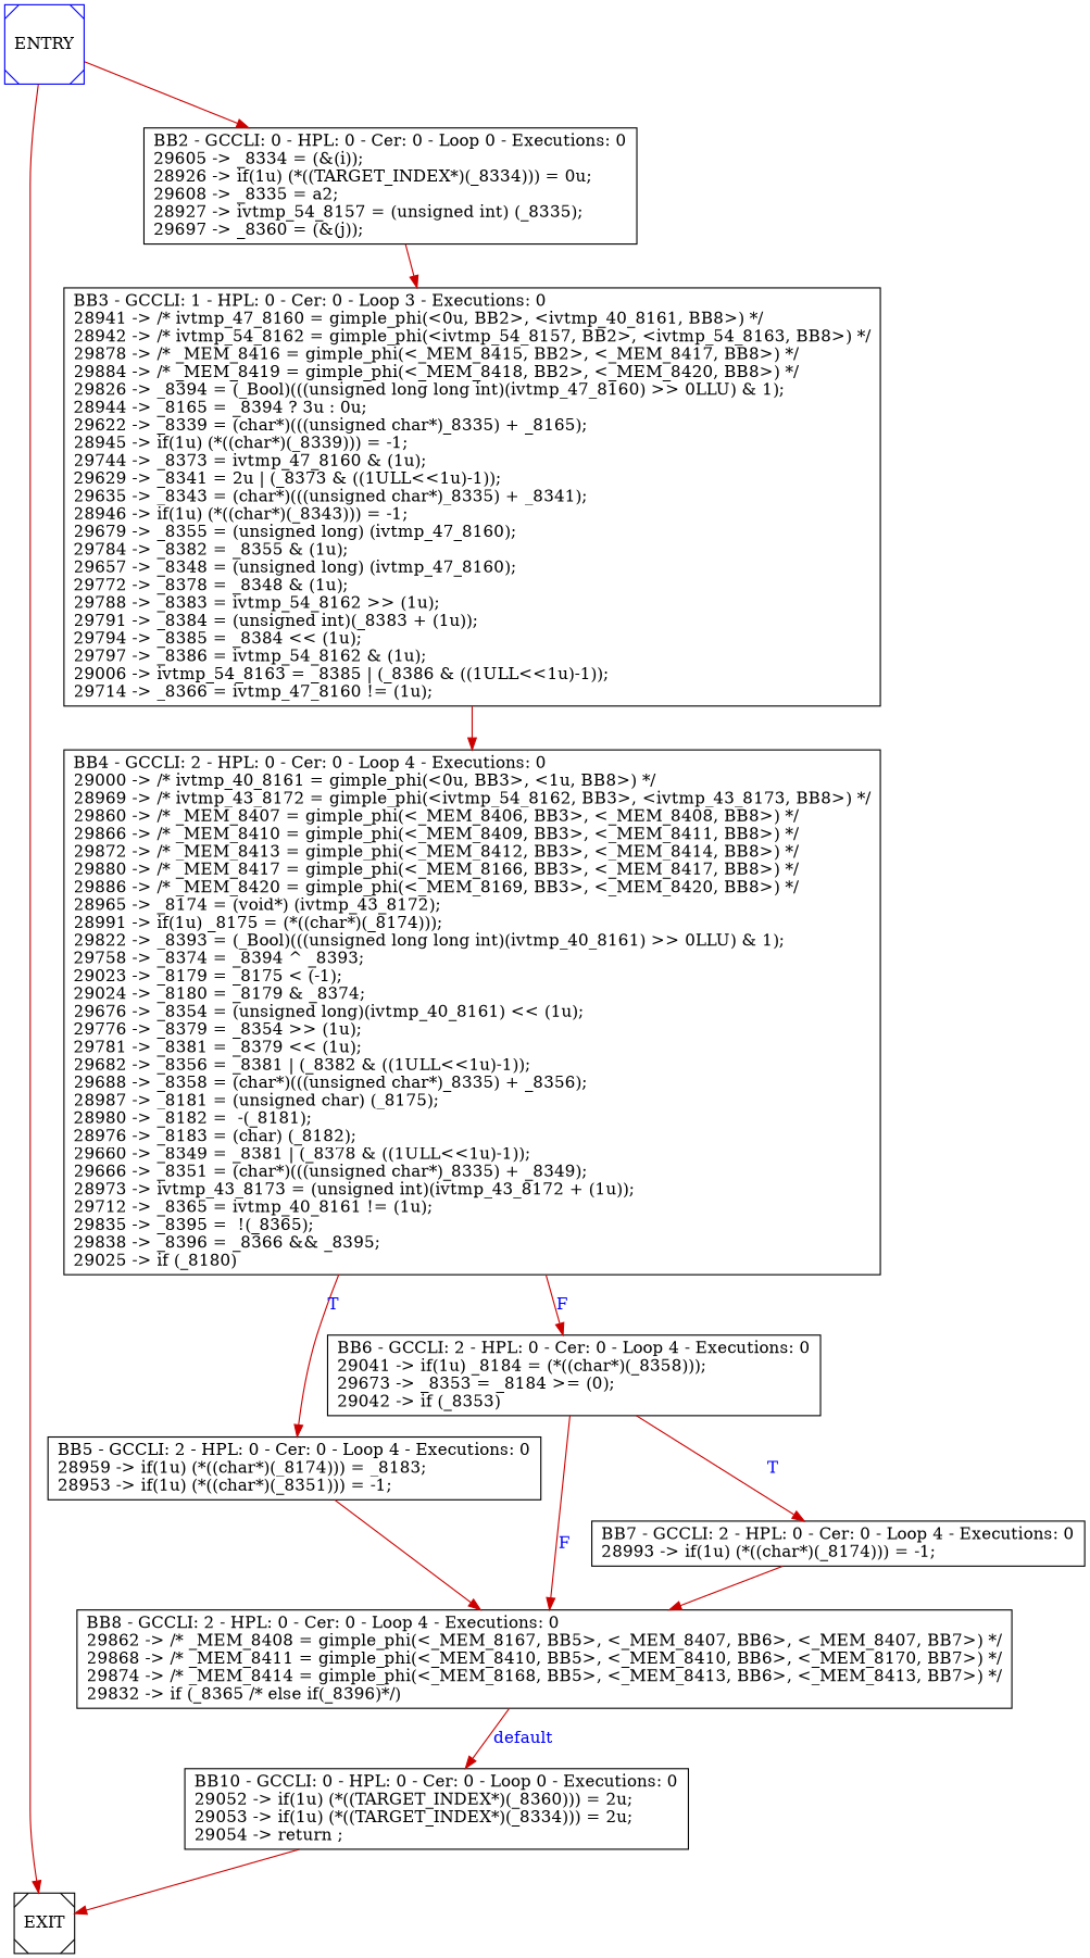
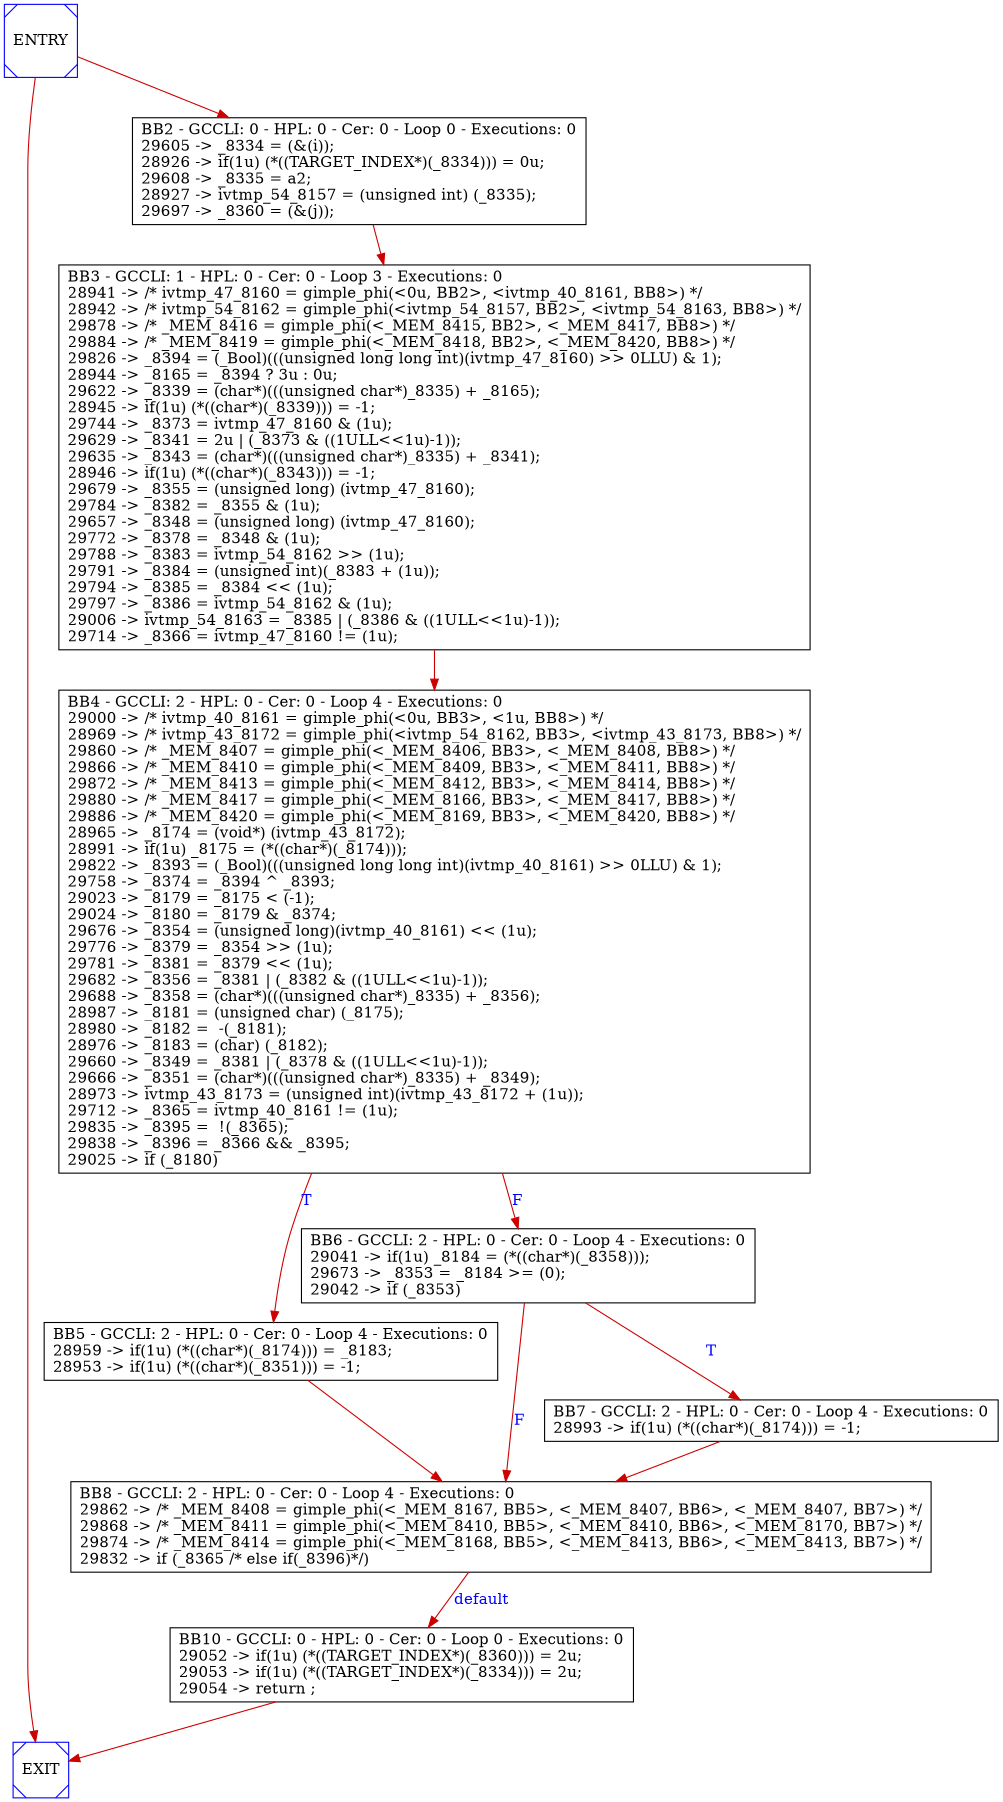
  digraph {
    node [shape=box]
    edge [color=red3 fontcolor=blue]
    n1 [color=blue label=ENTRY shape=Msquare]
-   n2 [color=black label=EXIT shape=Msquare]
+   n2 [color=blue label=EXIT shape=Msquare]
    n3 [label="BB2 - GCCLI: 0 - HPL: 0 - Cer: 0 - Loop 0 - Executions: 0\n29605 -> _8334 = (&(i));\l28926 -> if(1u) (*((TARGET_INDEX*)(_8334))) = 0u;\l29608 -> _8335 = a2;\l28927 -> ivtmp_54_8157 = (unsigned int) (_8335);\l29697 -> _8360 = (&(j));\l"]
    n4 [label="BB3 - GCCLI: 1 - HPL: 0 - Cer: 0 - Loop 3 - Executions: 0\l28941 -> /* ivtmp_47_8160 = gimple_phi(<0u, BB2>, <ivtmp_40_8161, BB8>) */\l28942 -> /* ivtmp_54_8162 = gimple_phi(<ivtmp_54_8157, BB2>, <ivtmp_54_8163, BB8>) */\l29878 -> /* _MEM_8416 = gimple_phi(<_MEM_8415, BB2>, <_MEM_8417, BB8>) */\l29884 -> /* _MEM_8419 = gimple_phi(<_MEM_8418, BB2>, <_MEM_8420, BB8>) */\l29826 -> _8394 = (_Bool)(((unsigned long long int)(ivtmp_47_8160) >> 0LLU) & 1);\l28944 -> _8165 = _8394 ? 3u : 0u;\l29622 -> _8339 = (char*)(((unsigned char*)_8335) + _8165);\l28945 -> if(1u) (*((char*)(_8339))) = -1;\l29744 -> _8373 = ivtmp_47_8160 & (1u);\l29629 -> _8341 = 2u | (_8373 & ((1ULL<<1u)-1));\l29635 -> _8343 = (char*)(((unsigned char*)_8335) + _8341);\l28946 -> if(1u) (*((char*)(_8343))) = -1;\l29679 -> _8355 = (unsigned long) (ivtmp_47_8160);\l29784 -> _8382 = _8355 & (1u);\l29657 -> _8348 = (unsigned long) (ivtmp_47_8160);\l29772 -> _8378 = _8348 & (1u);\l29788 -> _8383 = ivtmp_54_8162 >> (1u);\l29791 -> _8384 = (unsigned int)(_8383 + (1u));\l29794 -> _8385 = _8384 << (1u);\l29797 -> _8386 = ivtmp_54_8162 & (1u);\l29006 -> ivtmp_54_8163 = _8385 | (_8386 & ((1ULL<<1u)-1));\l29714 -> _8366 = ivtmp_47_8160 != (1u);\l"]
    n5 [label="BB4 - GCCLI: 2 - HPL: 0 - Cer: 0 - Loop 4 - Executions: 0\l29000 -> /* ivtmp_40_8161 = gimple_phi(<0u, BB3>, <1u, BB8>) */\l28969 -> /* ivtmp_43_8172 = gimple_phi(<ivtmp_54_8162, BB3>, <ivtmp_43_8173, BB8>) */\l29860 -> /* _MEM_8407 = gimple_phi(<_MEM_8406, BB3>, <_MEM_8408, BB8>) */\l29866 -> /* _MEM_8410 = gimple_phi(<_MEM_8409, BB3>, <_MEM_8411, BB8>) */\l29872 -> /* _MEM_8413 = gimple_phi(<_MEM_8412, BB3>, <_MEM_8414, BB8>) */\l29880 -> /* _MEM_8417 = gimple_phi(<_MEM_8166, BB3>, <_MEM_8417, BB8>) */\l29886 -> /* _MEM_8420 = gimple_phi(<_MEM_8169, BB3>, <_MEM_8420, BB8>) */\l28965 -> _8174 = (void*) (ivtmp_43_8172);\l28991 -> if(1u) _8175 = (*((char*)(_8174)));\l29822 -> _8393 = (_Bool)(((unsigned long long int)(ivtmp_40_8161) >> 0LLU) & 1);\l29758 -> _8374 = _8394 ^ _8393;\l29023 -> _8179 = _8175 < (-1);\l29024 -> _8180 = _8179 & _8374;\l29676 -> _8354 = (unsigned long)(ivtmp_40_8161) << (1u);\l29776 -> _8379 = _8354 >> (1u);\l29781 -> _8381 = _8379 << (1u);\l29682 -> _8356 = _8381 | (_8382 & ((1ULL<<1u)-1));\l29688 -> _8358 = (char*)(((unsigned char*)_8335) + _8356);\l28987 -> _8181 = (unsigned char) (_8175);\l28980 -> _8182 =  -(_8181);\l28976 -> _8183 = (char) (_8182);\l29660 -> _8349 = _8381 | (_8378 & ((1ULL<<1u)-1));\l29666 -> _8351 = (char*)(((unsigned char*)_8335) + _8349);\l28973 -> ivtmp_43_8173 = (unsigned int)(ivtmp_43_8172 + (1u));\l29712 -> _8365 = ivtmp_40_8161 != (1u);\l29835 -> _8395 =  !(_8365);\l29838 -> _8396 = _8366 && _8395;\l29025 -> if (_8180)\l"]
    n6 [label="BB5 - GCCLI: 2 - HPL: 0 - Cer: 0 - Loop 4 - Executions: 0\n28959 -> if(1u) (*((char*)(_8174))) = _8183;\l28953 -> if(1u) (*((char*)(_8351))) = -1;\l"]
    n7 [label="BB6 - GCCLI: 2 - HPL: 0 - Cer: 0 - Loop 4 - Executions: 0\n29041 -> if(1u) _8184 = (*((char*)(_8358)));\l29673 -> _8353 = _8184 >= (0);\l29042 -> if (_8353)\l"]
    n8 [label="BB8 - GCCLI: 2 - HPL: 0 - Cer: 0 - Loop 4 - Executions: 0\l29862 -> /* _MEM_8408 = gimple_phi(<_MEM_8167, BB5>, <_MEM_8407, BB6>, <_MEM_8407, BB7>) */\l29868 -> /* _MEM_8411 = gimple_phi(<_MEM_8410, BB5>, <_MEM_8410, BB6>, <_MEM_8170, BB7>) */\l29874 -> /* _MEM_8414 = gimple_phi(<_MEM_8168, BB5>, <_MEM_8413, BB6>, <_MEM_8413, BB7>) */\l29832 -> if (_8365 /* else if(_8396)*/)\l"]
    n9 [label="BB7 - GCCLI: 2 - HPL: 0 - Cer: 0 - Loop 4 - Executions: 0\n28993 -> if(1u) (*((char*)(_8174))) = -1;\l"]
    n10 [label="BB10 - GCCLI: 0 - HPL: 0 - Cer: 0 - Loop 0 - Executions: 0\n29052 -> if(1u) (*((TARGET_INDEX*)(_8360))) = 2u;\l29053 -> if(1u) (*((TARGET_INDEX*)(_8334))) = 2u;\l29054 -> return ;\l"]
    n1 -> n2
    n1 -> n3
    n3 -> n4
    n4 -> n5
    n5 -> n6 [label=T]
    n5 -> n7 [label=F]
    n6 -> n8
    n7 -> n8 [label=F]
    n7 -> n9 [label=T]
    n8 -> n10 [label=default]
    n9 -> n8
    n10 -> n2
  }
